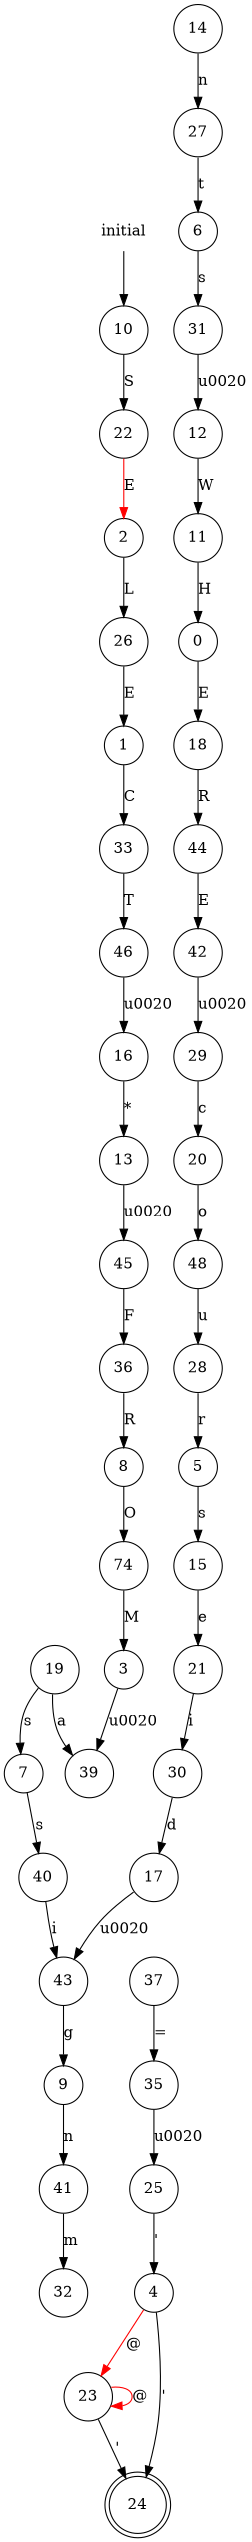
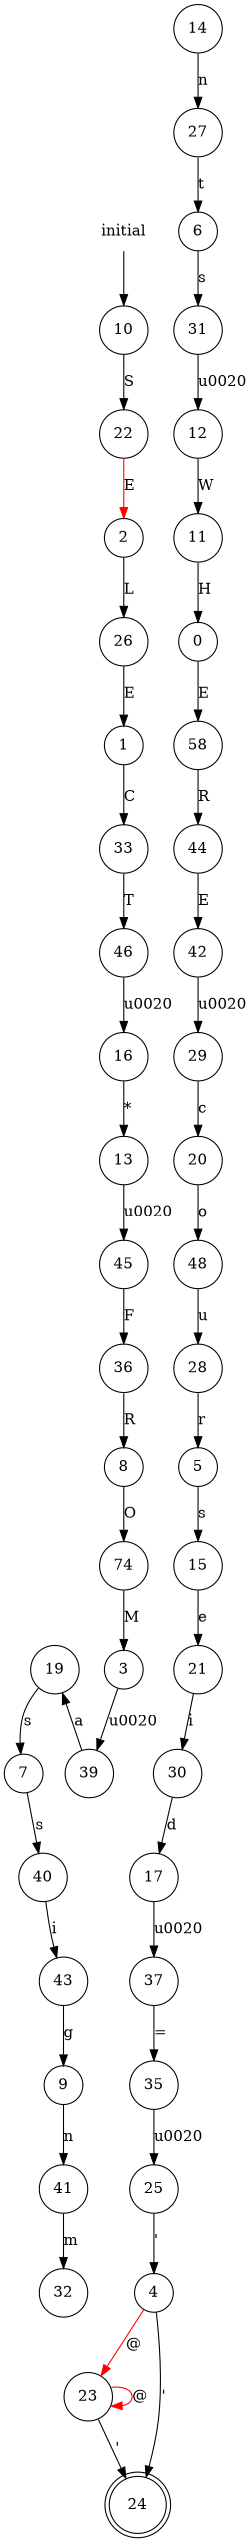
  digraph {
    rankdir=TB
    node [shape=circle]
    0
-   18
+   18 [label=58]
    44
    42
    1
    33
    46
    16
    2
    26
    3
    39
    19
    7
    4
    23
    24 [shape=doublecircle]
    5
    15
    21
    30
    6
    31
    12
    11
    40
    43
    9
    n29 [label=74]
    8
    41
    32
    10
    22
    initial [shape=plaintext]
    13
    45
    36
    14
    27
    17
    37
    35
    25
    29
    n46 [label=48]
    20
    28
    0 -> 18 [label=E]
    18 -> 44 [label=R]
    44 -> 42 [label=E]
    42 -> 29 [label="\u0020"]
    1 -> 33 [label=C]
    33 -> 46 [label=T]
    46 -> 16 [label="\u0020"]
    16 -> 13 [label="*"]
    2 -> 26 [label=L]
    26 -> 1 [label=E]
    3 -> 39 [label="\u0020"]
-   19 -> 39 [label=a]
+   39 -> 19 [label=a]
    19 -> 7 [label=s]
    7 -> 40 [label=s]
    4 -> 23 [color=red label="@"]
    4 -> 24 [label="'"]
    23 -> 23 [color=red label="@"]
    23 -> 24 [label="'"]
    5 -> 15 [label=s]
    15 -> 21 [label=e]
    21 -> 30 [label=i]
    30 -> 17 [label=d]
    6 -> 31 [label=s]
    31 -> 12 [label="\u0020"]
    12 -> 11 [label=W]
    11 -> 0 [label=H]
    40 -> 43 [label=i]
    43 -> 9 [label=g]
    9 -> 41 [label=n]
    n29 -> 3 [label=M]
    8 -> n29 [label=O]
    41 -> 32 [label=m]
    10 -> 22 [label=S]
    22 -> 2 [color=red label=E]
    initial -> 10
    13 -> 45 [label="\u0020"]
    45 -> 36 [label=F]
    36 -> 8 [label=R]
    14 -> 27 [label=n]
    27 -> 6 [label=t]
-   17 -> 43 [label="\u0020"]
+   17 -> 37 [label="\u0020"]
    37 -> 35 [label="="]
    35 -> 25 [label="\u0020"]
    25 -> 4 [label="'"]
    29 -> 20 [label=c]
    n46 -> 28 [label=u]
    20 -> n46 [label=o]
    28 -> 5 [label=r]
  }
